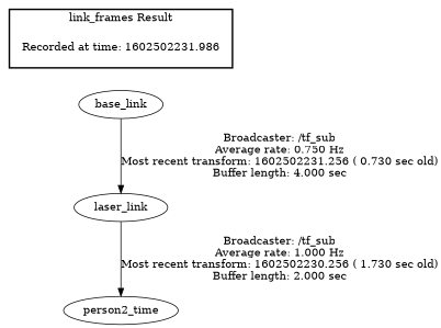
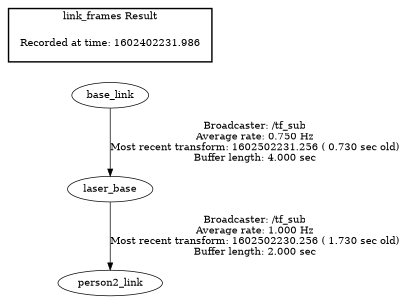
  digraph {
-   "Recorded at time: 1602502231.986" [shape=plaintext]
+   "Recorded at time: 1602502231.986" [shape=plaintext label="Recorded at time: 1602402231.986"]
    base_link
-   laser_link
-   person2_link [label=person2_time]
+   laser_link [label=laser_base]
+   person2_link
    subgraph cluster_1 {
      color=black
      label="link_frames Result"
      style=bold
      "Recorded at time: 1602502231.986"
    }
    "Recorded at time: 1602502231.986" -> base_link [style=invis]
    base_link -> laser_link [label="Broadcaster: /tf_sub\nAverage rate: 0.750 Hz\nMost recent transform: 1602502231.256 ( 0.730 sec old)\nBuffer length: 4.000 sec\n"]
    laser_link -> person2_link [label="Broadcaster: /tf_sub\nAverage rate: 1.000 Hz\nMost recent transform: 1602502230.256 ( 1.730 sec old)\nBuffer length: 2.000 sec\n"]
  }
